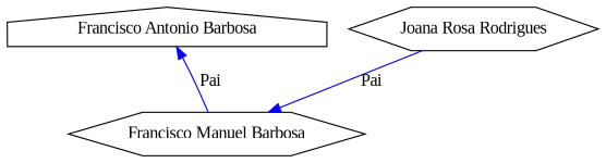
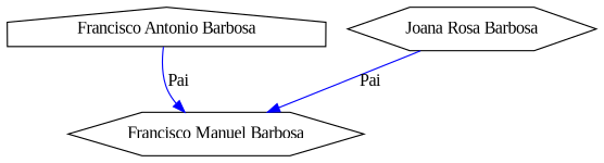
  digraph {
    fontname="Liberation Serif"
    node [fontname="Liberation Serif" shape=hexagon]
    edge [color=blue fontname="Liberation Serif"]
    "Francisco Antonio Barbosa" [shape=house]
    "Francisco Manuel Barbosa"
-   "Joana Rosa Rodrigues"
-   "Francisco Manuel Barbosa" -> "Francisco Antonio Barbosa" [label=Pai]
+   "Joana Rosa Rodrigues" [label="Joana Rosa Barbosa"]
+   "Francisco Antonio Barbosa" -> "Francisco Manuel Barbosa" [label=Pai]
    "Joana Rosa Rodrigues" -> "Francisco Manuel Barbosa" [label=Pai]
  }
